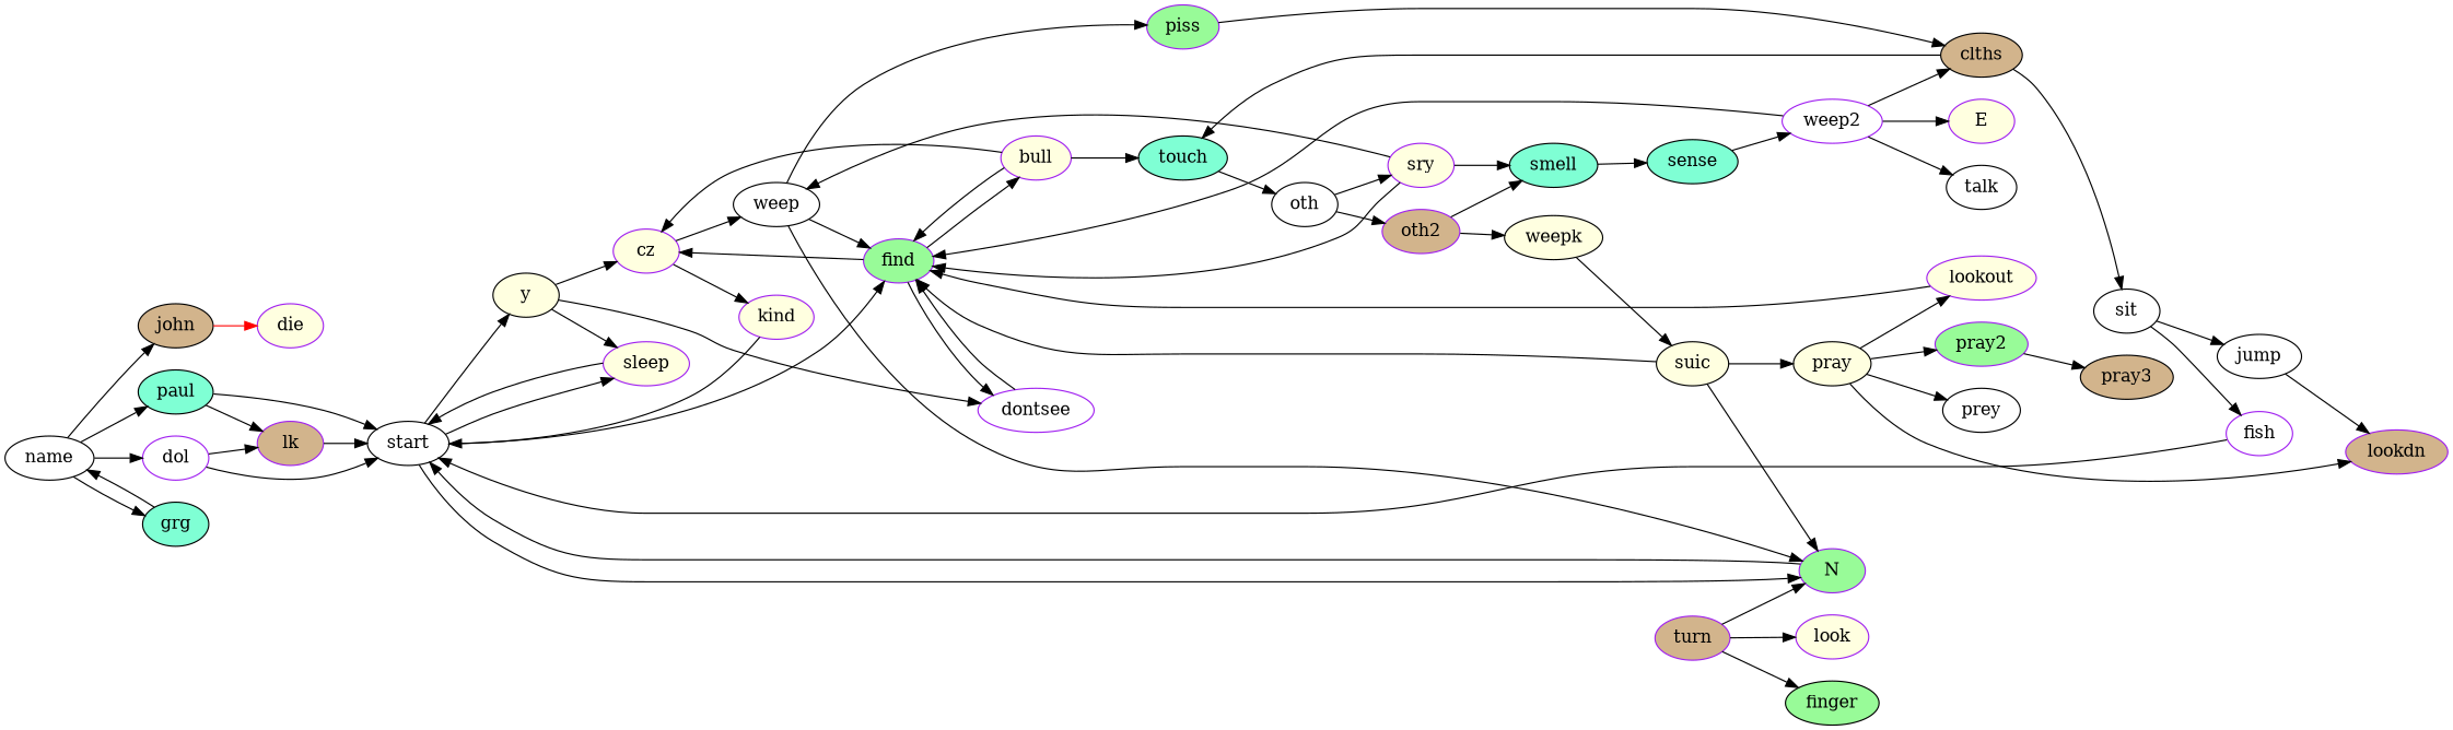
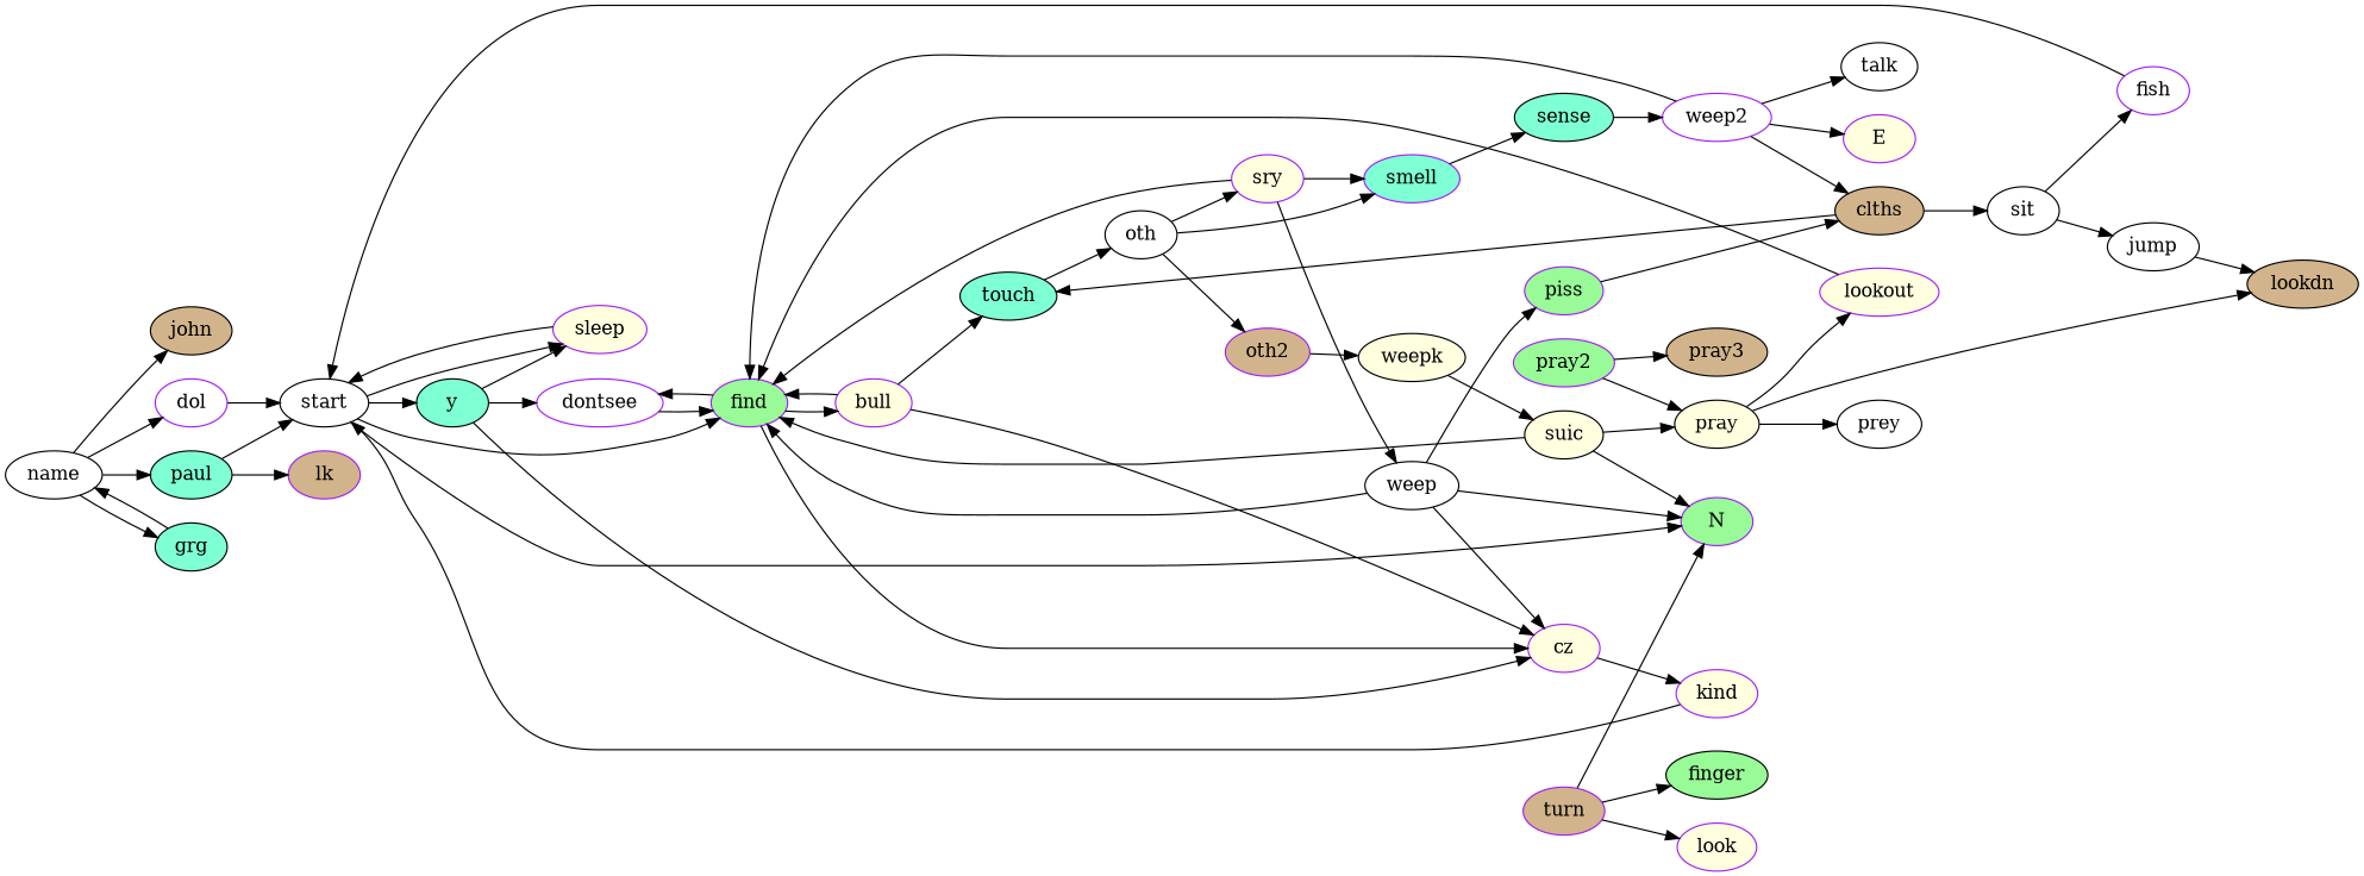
  digraph {
    rankdir=LR
    node [color=black fillcolor=lightyellow style=filled]
    name [fillcolor=white]
    john [fillcolor=tan]
    paul [fillcolor=aquamarine]
    dol [color=purple fillcolor=white]
    grg [fillcolor=aquamarine]
-   die [color=purple]
    start [fillcolor=white]
    lk [color=purple fillcolor=tan]
-   y
+   y [fillcolor=aquamarine]
    sleep [color=purple]
    find [color=purple fillcolor=palegreen]
    N [color=purple fillcolor=palegreen]
    cz [color=purple]
    dontsee [color=purple fillcolor=white]
    bull [color=purple]
    kind [color=purple]
    turn [color=purple fillcolor=tan]
    look [color=purple]
    finger [fillcolor=palegreen]
    touch [fillcolor=aquamarine]
    oth [fillcolor=white]
    sry [color=purple]
    oth2 [color=purple fillcolor=tan]
-   smell [fillcolor=aquamarine]
+   smell [color=purple fillcolor=aquamarine]
    weep [fillcolor=white]
    weepk
    sense [fillcolor=aquamarine]
    piss [color=purple fillcolor=palegreen]
    suic
    weep2 [color=purple fillcolor=white]
    clths [fillcolor=tan]
    sit [fillcolor=white]
    fish [color=purple fillcolor=white]
    jump [fillcolor=white]
-   lookdn [color=purple fillcolor=tan]
+   lookdn [fillcolor=tan]
    pray
    pray2 [color=purple fillcolor=palegreen]
    prey [fillcolor=white]
    lookout [color=purple]
    pray3 [fillcolor=tan]
    talk [fillcolor=white]
    E [color=purple]
    name -> john
    name -> paul
    name -> dol
    name -> grg
-   john -> die [color=red]
    paul -> start
    paul -> lk
    dol -> start
-   dol -> lk
    grg -> name
    start -> y
    start -> sleep
    start -> find
    start -> N
-   lk -> start
    y -> sleep
    y -> cz
    y -> dontsee
    sleep -> start
    find -> cz
    find -> dontsee
    find -> bull
-   N -> start
    cz -> kind
    dontsee -> find
    bull -> find
    bull -> cz
    bull -> touch
    kind -> start
    turn -> N
    turn -> look
    turn -> finger
    touch -> oth
    oth -> sry
    oth -> oth2
    sry -> find
    sry -> smell
    sry -> weep
-   oth2 -> smell
+   oth -> smell
    oth2 -> weepk
    smell -> sense
    weep -> find
    weep -> N
-   cz -> weep
+   weep -> cz
    weep -> piss
    weepk -> suic
    sense -> weep2
    piss -> clths
    suic -> find
    suic -> N
    suic -> pray
    weep2 -> find
    weep2 -> clths
    weep2 -> talk
    weep2 -> E
    clths -> touch
    clths -> sit
    sit -> fish
    sit -> jump
    fish -> start
    jump -> lookdn
    pray -> lookdn
-   pray -> pray2
+   pray2 -> pray
    pray -> prey
    pray -> lookout
    pray2 -> pray3
    lookout -> find
  }
